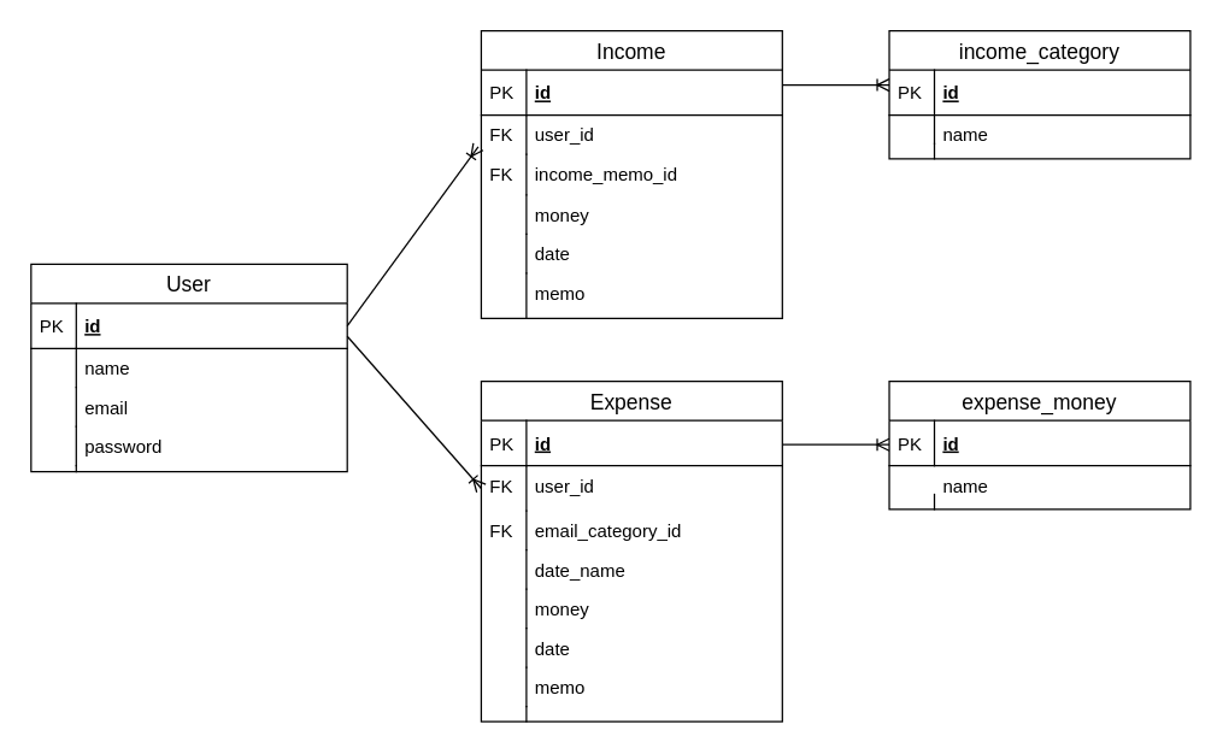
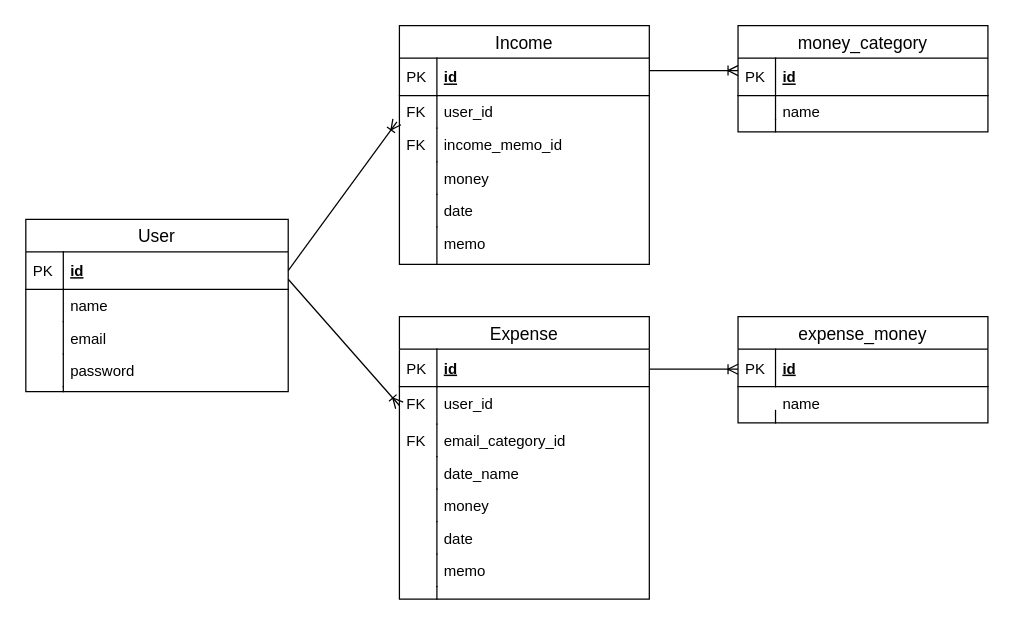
  <mxCell id="0" />
  <mxCell id="1" parent="0" />
  <mxCell id="2" value="" style="fontSize=12;html=1;endArrow=ERoneToMany;entryX=-0.01;entryY=0.808;entryDx=0;entryDy=0;exitX=1;exitY=0.5;exitDx=0;exitDy=0;rounded=0;entryPerimeter=0;" parent="1" source="5" target="18" edge="1"><mxGeometry width="100" height="100" relative="1" as="geometry"><mxPoint x="275" y="118" as="sourcePoint" /><mxPoint x="270" y="73" as="targetPoint" /></mxGeometry></mxCell>
  <mxCell id="3" value="" style="fontSize=12;html=1;endArrow=ERoneToMany;entryX=0;entryY=0.5;entryDx=0;entryDy=0;rounded=0;exitX=1;exitY=0.733;exitDx=0;exitDy=0;exitPerimeter=0;" parent="1" source="5" target="31" edge="1"><mxGeometry width="100" height="100" relative="1" as="geometry"><mxPoint x="365" y="253" as="sourcePoint" /><mxPoint x="570" y="166.5" as="targetPoint" /></mxGeometry></mxCell>
  <mxCell id="4" value="User" style="swimlane;fontStyle=0;childLayout=stackLayout;horizontal=1;startSize=26;horizontalStack=0;resizeParent=1;resizeParentMax=0;resizeLast=0;collapsible=1;marginBottom=0;align=center;fontSize=14;" parent="1" vertex="1"><mxGeometry x="20" y="175" width="210" height="138" as="geometry" /></mxCell>
  <mxCell id="5" value="id" style="shape=partialRectangle;top=0;left=0;right=0;bottom=1;align=left;verticalAlign=middle;fillColor=none;spacingLeft=34;spacingRight=4;overflow=hidden;rotatable=0;points=[[0,0.5],[1,0.5]];portConstraint=eastwest;dropTarget=0;fontStyle=5;fontSize=12;" parent="4" vertex="1"><mxGeometry y="26" width="210" height="30" as="geometry" /></mxCell>
  <mxCell id="6" value="PK" style="shape=partialRectangle;top=0;left=0;bottom=0;fillColor=none;align=left;verticalAlign=middle;spacingLeft=4;spacingRight=4;overflow=hidden;rotatable=0;points=[];portConstraint=eastwest;part=1;fontSize=12;" parent="5" vertex="1" connectable="0"><mxGeometry width="30" height="30" as="geometry" /></mxCell>
  <mxCell id="7" value="name&#10;" style="shape=partialRectangle;top=0;left=0;right=0;bottom=0;align=left;verticalAlign=top;fillColor=none;spacingLeft=34;spacingRight=4;overflow=hidden;rotatable=0;points=[[0,0.5],[1,0.5]];portConstraint=eastwest;dropTarget=0;fontSize=12;" parent="4" vertex="1"><mxGeometry y="56" width="210" height="26" as="geometry" /></mxCell>
  <mxCell id="8" value="" style="shape=partialRectangle;top=0;left=0;bottom=0;fillColor=none;align=left;verticalAlign=top;spacingLeft=4;spacingRight=4;overflow=hidden;rotatable=0;points=[];portConstraint=eastwest;part=1;fontSize=12;" parent="7" vertex="1" connectable="0"><mxGeometry width="30" height="26" as="geometry" /></mxCell>
  <mxCell id="9" value="email&#10;" style="shape=partialRectangle;top=0;left=0;right=0;bottom=0;align=left;verticalAlign=top;fillColor=none;spacingLeft=34;spacingRight=4;overflow=hidden;rotatable=0;points=[[0,0.5],[1,0.5]];portConstraint=eastwest;dropTarget=0;fontSize=12;" parent="4" vertex="1"><mxGeometry y="82" width="210" height="26" as="geometry" /></mxCell>
  <mxCell id="10" value="" style="shape=partialRectangle;top=0;left=0;bottom=0;fillColor=none;align=left;verticalAlign=top;spacingLeft=4;spacingRight=4;overflow=hidden;rotatable=0;points=[];portConstraint=eastwest;part=1;fontSize=12;" parent="9" vertex="1" connectable="0"><mxGeometry width="30" height="26" as="geometry" /></mxCell>
  <mxCell id="11" value="password" style="shape=partialRectangle;top=0;left=0;right=0;bottom=0;align=left;verticalAlign=top;fillColor=none;spacingLeft=34;spacingRight=4;overflow=hidden;rotatable=0;points=[[0,0.5],[1,0.5]];portConstraint=eastwest;dropTarget=0;fontSize=12;" parent="4" vertex="1"><mxGeometry y="108" width="210" height="26" as="geometry" /></mxCell>
  <mxCell id="12" value="" style="shape=partialRectangle;top=0;left=0;bottom=0;fillColor=none;align=left;verticalAlign=top;spacingLeft=4;spacingRight=4;overflow=hidden;rotatable=0;points=[];portConstraint=eastwest;part=1;fontSize=12;" parent="11" vertex="1" connectable="0"><mxGeometry width="30" height="26" as="geometry" /></mxCell>
  <mxCell id="13" value="" style="shape=partialRectangle;top=0;left=0;right=0;bottom=0;align=left;verticalAlign=top;fillColor=none;spacingLeft=34;spacingRight=4;overflow=hidden;rotatable=0;points=[[0,0.5],[1,0.5]];portConstraint=eastwest;dropTarget=0;fontSize=12;" parent="4" vertex="1"><mxGeometry y="134" width="210" height="4" as="geometry" /></mxCell>
  <mxCell id="14" value="" style="shape=partialRectangle;top=0;left=0;bottom=0;fillColor=none;align=left;verticalAlign=top;spacingLeft=4;spacingRight=4;overflow=hidden;rotatable=0;points=[];portConstraint=eastwest;part=1;fontSize=12;" parent="13" vertex="1" connectable="0"><mxGeometry width="30" height="4" as="geometry" /></mxCell>
  <mxCell id="15" value="Income" style="swimlane;fontStyle=0;childLayout=stackLayout;horizontal=1;startSize=26;horizontalStack=0;resizeParent=1;resizeParentMax=0;resizeLast=0;collapsible=1;marginBottom=0;align=center;fontSize=14;" parent="1" vertex="1"><mxGeometry x="319" y="20" width="200" height="191" as="geometry" /></mxCell>
  <mxCell id="16" value="id" style="shape=partialRectangle;top=0;left=0;right=0;bottom=1;align=left;verticalAlign=middle;fillColor=none;spacingLeft=34;spacingRight=4;overflow=hidden;rotatable=0;points=[[0,0.5],[1,0.5]];portConstraint=eastwest;dropTarget=0;fontStyle=5;fontSize=12;" parent="15" vertex="1"><mxGeometry y="26" width="200" height="30" as="geometry" /></mxCell>
  <mxCell id="17" value="PK" style="shape=partialRectangle;top=0;left=0;bottom=0;fillColor=none;align=left;verticalAlign=middle;spacingLeft=4;spacingRight=4;overflow=hidden;rotatable=0;points=[];portConstraint=eastwest;part=1;fontSize=12;" parent="16" vertex="1" connectable="0"><mxGeometry width="30" height="30" as="geometry" /></mxCell>
  <mxCell id="18" value="user_id" style="shape=partialRectangle;top=0;left=0;right=0;bottom=0;align=left;verticalAlign=top;fillColor=none;spacingLeft=34;spacingRight=4;overflow=hidden;rotatable=0;points=[[0,0.5],[1,0.5]];portConstraint=eastwest;dropTarget=0;fontSize=12;" parent="15" vertex="1"><mxGeometry y="56" width="200" height="26" as="geometry" /></mxCell>
  <mxCell id="19" value="FK" style="shape=partialRectangle;top=0;left=0;bottom=0;fillColor=none;align=left;verticalAlign=top;spacingLeft=4;spacingRight=4;overflow=hidden;rotatable=0;points=[];portConstraint=eastwest;part=1;fontSize=12;" parent="18" vertex="1" connectable="0"><mxGeometry width="30" height="26" as="geometry" /></mxCell>
  <mxCell id="20" value="income_memo_id" style="shape=partialRectangle;top=0;left=0;right=0;bottom=0;align=left;verticalAlign=top;fillColor=none;spacingLeft=34;spacingRight=4;overflow=hidden;rotatable=0;points=[[0,0.5],[1,0.5]];portConstraint=eastwest;dropTarget=0;fontSize=12;" parent="15" vertex="1"><mxGeometry y="82" width="200" height="27" as="geometry" /></mxCell>
  <mxCell id="21" value="FK" style="shape=partialRectangle;top=0;left=0;bottom=0;fillColor=none;align=left;verticalAlign=top;spacingLeft=4;spacingRight=4;overflow=hidden;rotatable=0;points=[];portConstraint=eastwest;part=1;fontSize=12;" parent="20" vertex="1" connectable="0"><mxGeometry width="30" height="27" as="geometry" /></mxCell>
  <mxCell id="22" value="money" style="shape=partialRectangle;top=0;left=0;right=0;bottom=0;align=left;verticalAlign=top;fillColor=none;spacingLeft=34;spacingRight=4;overflow=hidden;rotatable=0;points=[[0,0.5],[1,0.5]];portConstraint=eastwest;dropTarget=0;fontSize=12;" parent="15" vertex="1"><mxGeometry y="109" width="200" height="26" as="geometry" /></mxCell>
  <mxCell id="23" value="" style="shape=partialRectangle;top=0;left=0;bottom=0;fillColor=none;align=left;verticalAlign=top;spacingLeft=4;spacingRight=4;overflow=hidden;rotatable=0;points=[];portConstraint=eastwest;part=1;fontSize=12;" parent="22" vertex="1" connectable="0"><mxGeometry width="30" height="26" as="geometry" /></mxCell>
  <mxCell id="24" value="date" style="shape=partialRectangle;top=0;left=0;right=0;bottom=0;align=left;verticalAlign=top;fillColor=none;spacingLeft=34;spacingRight=4;overflow=hidden;rotatable=0;points=[[0,0.5],[1,0.5]];portConstraint=eastwest;dropTarget=0;fontSize=12;" parent="15" vertex="1"><mxGeometry y="135" width="200" height="26" as="geometry" /></mxCell>
  <mxCell id="25" value="" style="shape=partialRectangle;top=0;left=0;bottom=0;fillColor=none;align=left;verticalAlign=top;spacingLeft=4;spacingRight=4;overflow=hidden;rotatable=0;points=[];portConstraint=eastwest;part=1;fontSize=12;" parent="24" vertex="1" connectable="0"><mxGeometry width="30" height="26" as="geometry" /></mxCell>
  <mxCell id="26" value="memo" style="shape=partialRectangle;top=0;left=0;right=0;bottom=0;align=left;verticalAlign=top;fillColor=none;spacingLeft=34;spacingRight=4;overflow=hidden;rotatable=0;points=[[0,0.5],[1,0.5]];portConstraint=eastwest;dropTarget=0;fontSize=12;" parent="15" vertex="1"><mxGeometry y="161" width="200" height="30" as="geometry" /></mxCell>
  <mxCell id="27" value="" style="shape=partialRectangle;top=0;left=0;bottom=0;fillColor=none;align=left;verticalAlign=top;spacingLeft=4;spacingRight=4;overflow=hidden;rotatable=0;points=[];portConstraint=eastwest;part=1;fontSize=12;" parent="26" vertex="1" connectable="0"><mxGeometry width="30" height="30" as="geometry" /></mxCell>
  <mxCell id="28" value="Expense" style="swimlane;fontStyle=0;childLayout=stackLayout;horizontal=1;startSize=26;horizontalStack=0;resizeParent=1;resizeParentMax=0;resizeLast=0;collapsible=1;marginBottom=0;align=center;fontSize=14;" parent="1" vertex="1"><mxGeometry x="319" y="253" width="200" height="226" as="geometry" /></mxCell>
  <mxCell id="29" value="id" style="shape=partialRectangle;top=0;left=0;right=0;bottom=1;align=left;verticalAlign=middle;fillColor=none;spacingLeft=34;spacingRight=4;overflow=hidden;rotatable=0;points=[[0,0.5],[1,0.5]];portConstraint=eastwest;dropTarget=0;fontStyle=5;fontSize=12;" parent="28" vertex="1"><mxGeometry y="26" width="200" height="30" as="geometry" /></mxCell>
  <mxCell id="30" value="PK" style="shape=partialRectangle;top=0;left=0;bottom=0;fillColor=none;align=left;verticalAlign=middle;spacingLeft=4;spacingRight=4;overflow=hidden;rotatable=0;points=[];portConstraint=eastwest;part=1;fontSize=12;" parent="29" vertex="1" connectable="0"><mxGeometry width="30" height="30" as="geometry" /></mxCell>
  <mxCell id="31" value="user_id" style="shape=partialRectangle;top=0;left=0;right=0;bottom=0;align=left;verticalAlign=top;fillColor=none;spacingLeft=34;spacingRight=4;overflow=hidden;rotatable=0;points=[[0,0.5],[1,0.5]];portConstraint=eastwest;dropTarget=0;fontSize=12;" parent="28" vertex="1"><mxGeometry y="56" width="200" height="30" as="geometry" /></mxCell>
  <mxCell id="32" value="FK" style="shape=partialRectangle;top=0;left=0;bottom=0;fillColor=none;align=left;verticalAlign=top;spacingLeft=4;spacingRight=4;overflow=hidden;rotatable=0;points=[];portConstraint=eastwest;part=1;fontSize=12;" parent="31" vertex="1" connectable="0"><mxGeometry width="30" height="30" as="geometry" /></mxCell>
  <mxCell id="33" value="email_category_id" style="shape=partialRectangle;top=0;left=0;right=0;bottom=0;align=left;verticalAlign=top;fillColor=none;spacingLeft=34;spacingRight=4;overflow=hidden;rotatable=0;points=[[0,0.5],[1,0.5]];portConstraint=eastwest;dropTarget=0;fontSize=12;" parent="28" vertex="1"><mxGeometry y="86" width="200" height="26" as="geometry" /></mxCell>
  <mxCell id="34" value="FK" style="shape=partialRectangle;top=0;left=0;bottom=0;fillColor=none;align=left;verticalAlign=top;spacingLeft=4;spacingRight=4;overflow=hidden;rotatable=0;points=[];portConstraint=eastwest;part=1;fontSize=12;" parent="33" vertex="1" connectable="0"><mxGeometry width="30" height="26" as="geometry" /></mxCell>
  <mxCell id="35" value="date_name" style="shape=partialRectangle;top=0;left=0;right=0;bottom=0;align=left;verticalAlign=top;fillColor=none;spacingLeft=34;spacingRight=4;overflow=hidden;rotatable=0;points=[[0,0.5],[1,0.5]];portConstraint=eastwest;dropTarget=0;fontSize=12;" parent="28" vertex="1"><mxGeometry y="112" width="200" height="26" as="geometry" /></mxCell>
  <mxCell id="36" value="" style="shape=partialRectangle;top=0;left=0;bottom=0;fillColor=none;align=left;verticalAlign=top;spacingLeft=4;spacingRight=4;overflow=hidden;rotatable=0;points=[];portConstraint=eastwest;part=1;fontSize=12;" parent="35" vertex="1" connectable="0"><mxGeometry width="30" height="26" as="geometry" /></mxCell>
  <mxCell id="37" value="money" style="shape=partialRectangle;top=0;left=0;right=0;bottom=0;align=left;verticalAlign=top;fillColor=none;spacingLeft=34;spacingRight=4;overflow=hidden;rotatable=0;points=[[0,0.5],[1,0.5]];portConstraint=eastwest;dropTarget=0;fontSize=12;" parent="28" vertex="1"><mxGeometry y="138" width="200" height="26" as="geometry" /></mxCell>
  <mxCell id="38" value="" style="shape=partialRectangle;top=0;left=0;bottom=0;fillColor=none;align=left;verticalAlign=top;spacingLeft=4;spacingRight=4;overflow=hidden;rotatable=0;points=[];portConstraint=eastwest;part=1;fontSize=12;" parent="37" vertex="1" connectable="0"><mxGeometry width="30" height="26" as="geometry" /></mxCell>
  <mxCell id="39" value="date" style="shape=partialRectangle;top=0;left=0;right=0;bottom=0;align=left;verticalAlign=top;fillColor=none;spacingLeft=34;spacingRight=4;overflow=hidden;rotatable=0;points=[[0,0.5],[1,0.5]];portConstraint=eastwest;dropTarget=0;fontSize=12;" parent="28" vertex="1"><mxGeometry y="164" width="200" height="26" as="geometry" /></mxCell>
  <mxCell id="40" value="" style="shape=partialRectangle;top=0;left=0;bottom=0;fillColor=none;align=left;verticalAlign=top;spacingLeft=4;spacingRight=4;overflow=hidden;rotatable=0;points=[];portConstraint=eastwest;part=1;fontSize=12;" parent="39" vertex="1" connectable="0"><mxGeometry width="30" height="26" as="geometry" /></mxCell>
  <mxCell id="41" value="memo" style="shape=partialRectangle;top=0;left=0;right=0;bottom=0;align=left;verticalAlign=top;fillColor=none;spacingLeft=34;spacingRight=4;overflow=hidden;rotatable=0;points=[[0,0.5],[1,0.5]];portConstraint=eastwest;dropTarget=0;fontSize=12;" parent="28" vertex="1"><mxGeometry y="190" width="200" height="26" as="geometry" /></mxCell>
  <mxCell id="42" value="" style="shape=partialRectangle;top=0;left=0;bottom=0;fillColor=none;align=left;verticalAlign=top;spacingLeft=4;spacingRight=4;overflow=hidden;rotatable=0;points=[];portConstraint=eastwest;part=1;fontSize=12;" parent="41" vertex="1" connectable="0"><mxGeometry width="30" height="26" as="geometry" /></mxCell>
  <mxCell id="43" value="" style="shape=partialRectangle;top=0;left=0;right=0;bottom=0;align=left;verticalAlign=top;fillColor=none;spacingLeft=34;spacingRight=4;overflow=hidden;rotatable=0;points=[[0,0.5],[1,0.5]];portConstraint=eastwest;dropTarget=0;fontSize=12;" parent="28" vertex="1"><mxGeometry y="216" width="200" height="10" as="geometry" /></mxCell>
  <mxCell id="44" value="" style="shape=partialRectangle;top=0;left=0;bottom=0;fillColor=none;align=left;verticalAlign=top;spacingLeft=4;spacingRight=4;overflow=hidden;rotatable=0;points=[];portConstraint=eastwest;part=1;fontSize=12;" parent="43" vertex="1" connectable="0"><mxGeometry width="30" height="10" as="geometry" /></mxCell>
- <mxCell id="45" value="income_category" style="swimlane;fontStyle=0;childLayout=stackLayout;horizontal=1;startSize=26;horizontalStack=0;resizeParent=1;resizeParentMax=0;resizeLast=0;collapsible=1;marginBottom=0;align=center;fontSize=14;" parent="1" vertex="1"><mxGeometry x="590" y="20" width="200" height="85" as="geometry" /></mxCell>
+ <mxCell id="45" value="money_category" style="swimlane;fontStyle=0;childLayout=stackLayout;horizontal=1;startSize=26;horizontalStack=0;resizeParent=1;resizeParentMax=0;resizeLast=0;collapsible=1;marginBottom=0;align=center;fontSize=14;" parent="1" vertex="1"><mxGeometry x="590" y="20" width="200" height="85" as="geometry" /></mxCell>
  <mxCell id="46" value="id" style="shape=partialRectangle;top=0;left=0;right=0;bottom=1;align=left;verticalAlign=middle;fillColor=none;spacingLeft=34;spacingRight=4;overflow=hidden;rotatable=0;points=[[0,0.5],[1,0.5]];portConstraint=eastwest;dropTarget=0;fontStyle=5;fontSize=12;" parent="45" vertex="1"><mxGeometry y="26" width="200" height="30" as="geometry" /></mxCell>
  <mxCell id="47" value="PK" style="shape=partialRectangle;top=0;left=0;bottom=0;fillColor=none;align=left;verticalAlign=middle;spacingLeft=4;spacingRight=4;overflow=hidden;rotatable=0;points=[];portConstraint=eastwest;part=1;fontSize=12;" parent="46" vertex="1" connectable="0"><mxGeometry width="30" height="30" as="geometry" /></mxCell>
  <mxCell id="48" value="name" style="shape=partialRectangle;top=0;left=0;right=0;bottom=0;align=left;verticalAlign=top;fillColor=none;spacingLeft=34;spacingRight=4;overflow=hidden;rotatable=0;points=[[0,0.5],[1,0.5]];portConstraint=eastwest;dropTarget=0;fontSize=12;" parent="45" vertex="1"><mxGeometry y="56" width="200" height="19" as="geometry" /></mxCell>
  <mxCell id="49" value="" style="shape=partialRectangle;top=0;left=0;bottom=0;fillColor=none;align=left;verticalAlign=top;spacingLeft=4;spacingRight=4;overflow=hidden;rotatable=0;points=[];portConstraint=eastwest;part=1;fontSize=12;" parent="48" vertex="1" connectable="0"><mxGeometry width="30" height="19" as="geometry" /></mxCell>
  <mxCell id="50" value="" style="shape=partialRectangle;top=0;left=0;right=0;bottom=0;align=left;verticalAlign=top;fillColor=none;spacingLeft=34;spacingRight=4;overflow=hidden;rotatable=0;points=[[0,0.5],[1,0.5]];portConstraint=eastwest;dropTarget=0;fontSize=12;" parent="45" vertex="1"><mxGeometry y="75" width="200" height="10" as="geometry" /></mxCell>
  <mxCell id="51" value="" style="shape=partialRectangle;top=0;left=0;bottom=0;fillColor=none;align=left;verticalAlign=top;spacingLeft=4;spacingRight=4;overflow=hidden;rotatable=0;points=[];portConstraint=eastwest;part=1;fontSize=12;" parent="50" vertex="1" connectable="0"><mxGeometry width="30" height="10" as="geometry" /></mxCell>
  <mxCell id="52" value="" style="fontSize=12;html=1;endArrow=ERoneToMany;rounded=0;" edge="1" parent="1"><mxGeometry width="100" height="100" relative="1" as="geometry"><mxPoint x="519" y="56" as="sourcePoint" /><mxPoint x="590" y="56" as="targetPoint" /></mxGeometry></mxCell>
  <mxCell id="53" value="" style="fontSize=12;html=1;endArrow=ERoneToMany;rounded=0;" edge="1" parent="1"><mxGeometry width="100" height="100" relative="1" as="geometry"><mxPoint x="519" y="295" as="sourcePoint" /><mxPoint x="590" y="295" as="targetPoint" /><Array as="points"><mxPoint x="545" y="295" /><mxPoint x="560" y="295" /></Array></mxGeometry></mxCell>
  <mxCell id="54" value="expense_money" style="swimlane;fontStyle=0;childLayout=stackLayout;horizontal=1;startSize=26;horizontalStack=0;resizeParent=1;resizeParentMax=0;resizeLast=0;collapsible=1;marginBottom=0;align=center;fontSize=14;" parent="1" vertex="1"><mxGeometry x="590" y="253" width="200" height="85" as="geometry" /></mxCell>
  <mxCell id="55" value="id" style="shape=partialRectangle;top=0;left=0;right=0;bottom=1;align=left;verticalAlign=middle;fillColor=none;spacingLeft=34;spacingRight=4;overflow=hidden;rotatable=0;points=[[0,0.5],[1,0.5]];portConstraint=eastwest;dropTarget=0;fontStyle=5;fontSize=12;" parent="54" vertex="1"><mxGeometry y="26" width="200" height="30" as="geometry" /></mxCell>
  <mxCell id="56" value="PK" style="shape=partialRectangle;top=0;left=0;bottom=0;fillColor=none;align=left;verticalAlign=middle;spacingLeft=4;spacingRight=4;overflow=hidden;rotatable=0;points=[];portConstraint=eastwest;part=1;fontSize=12;" parent="55" vertex="1" connectable="0"><mxGeometry width="30" height="30" as="geometry" /></mxCell>
  <mxCell id="57" value="name" style="shape=partialRectangle;top=0;left=0;right=0;bottom=0;align=left;verticalAlign=top;fillColor=none;spacingLeft=34;spacingRight=4;overflow=hidden;rotatable=0;points=[[0,0.5],[1,0.5]];portConstraint=eastwest;dropTarget=0;fontSize=12;" parent="54" vertex="1"><mxGeometry y="56" width="200" height="19" as="geometry" /></mxCell>
  <mxCell id="58" value="" style="shape=partialRectangle;top=0;left=0;right=0;bottom=0;align=left;verticalAlign=top;fillColor=none;spacingLeft=34;spacingRight=4;overflow=hidden;rotatable=0;points=[[0,0.5],[1,0.5]];portConstraint=eastwest;dropTarget=0;fontSize=12;" parent="54" vertex="1"><mxGeometry y="75" width="200" height="10" as="geometry" /></mxCell>
  <mxCell id="59" value="" style="shape=partialRectangle;top=0;left=0;bottom=0;fillColor=none;align=left;verticalAlign=top;spacingLeft=4;spacingRight=4;overflow=hidden;rotatable=0;points=[];portConstraint=eastwest;part=1;fontSize=12;" parent="58" vertex="1" connectable="0"><mxGeometry width="30" height="10" as="geometry" /></mxCell>
